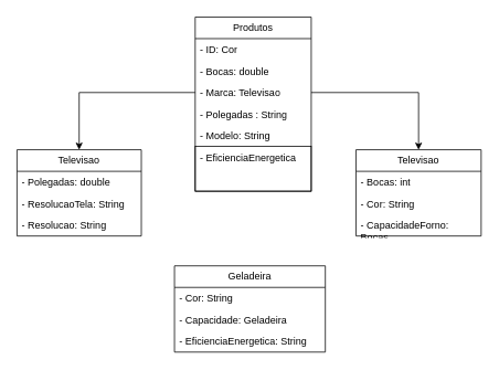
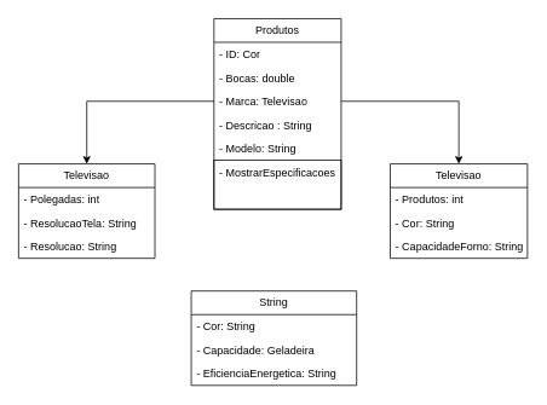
  <mxCell id="0" />
  <mxCell id="1" parent="0" />
  <mxCell id="2" value="Produtos" style="swimlane;fontStyle=0;childLayout=stackLayout;horizontal=1;startSize=26;fillColor=none;horizontalStack=0;resizeParent=1;resizeParentMax=0;resizeLast=0;collapsible=1;marginBottom=0;whiteSpace=wrap;html=1;" vertex="1" parent="1"><mxGeometry x="235" y="20" width="140" height="210" as="geometry" /></mxCell>
  <mxCell id="3" value="- ID: Cor" style="text;strokeColor=none;fillColor=none;align=left;verticalAlign=top;spacingLeft=4;spacingRight=4;overflow=hidden;rotatable=0;points=[[0,0.5],[1,0.5]];portConstraint=eastwest;whiteSpace=wrap;html=1;" vertex="1" parent="2"><mxGeometry y="26" width="140" height="26" as="geometry" /></mxCell>
  <mxCell id="4" value="- Bocas: double" style="text;strokeColor=none;fillColor=none;align=left;verticalAlign=top;spacingLeft=4;spacingRight=4;overflow=hidden;rotatable=0;points=[[0,0.5],[1,0.5]];portConstraint=eastwest;whiteSpace=wrap;html=1;" vertex="1" parent="2"><mxGeometry y="52" width="140" height="26" as="geometry" /></mxCell>
  <mxCell id="5" value="- Marca: Televisao" style="text;strokeColor=none;fillColor=none;align=left;verticalAlign=top;spacingLeft=4;spacingRight=4;overflow=hidden;rotatable=0;points=[[0,0.5],[1,0.5]];portConstraint=eastwest;whiteSpace=wrap;html=1;" vertex="1" parent="2"><mxGeometry y="78" width="140" height="26" as="geometry" /></mxCell>
- <mxCell id="6" value="- Polegadas : String" style="text;strokeColor=none;fillColor=none;align=left;verticalAlign=top;spacingLeft=4;spacingRight=4;overflow=hidden;rotatable=0;points=[[0,0.5],[1,0.5]];portConstraint=eastwest;whiteSpace=wrap;html=1;" vertex="1" parent="2"><mxGeometry y="104" width="140" height="26" as="geometry" /></mxCell>
+ <mxCell id="6" value="- Descricao : String" style="text;strokeColor=none;fillColor=none;align=left;verticalAlign=top;spacingLeft=4;spacingRight=4;overflow=hidden;rotatable=0;points=[[0,0.5],[1,0.5]];portConstraint=eastwest;whiteSpace=wrap;html=1;" vertex="1" parent="2"><mxGeometry y="104" width="140" height="26" as="geometry" /></mxCell>
  <mxCell id="7" value="- Modelo: String" style="text;strokeColor=none;fillColor=none;align=left;verticalAlign=top;spacingLeft=4;spacingRight=4;overflow=hidden;rotatable=0;points=[[0,0.5],[1,0.5]];portConstraint=eastwest;whiteSpace=wrap;html=1;" vertex="1" parent="2"><mxGeometry y="130" width="140" height="26" as="geometry" /></mxCell>
- <mxCell id="8" value="- EficienciaEnergetica" style="text;strokeColor=default;fillColor=none;align=left;verticalAlign=top;spacingLeft=4;spacingRight=4;overflow=hidden;rotatable=0;points=[[0,0.5],[1,0.5]];portConstraint=eastwest;whiteSpace=wrap;html=1;" vertex="1" parent="2"><mxGeometry y="156" width="140" height="54" as="geometry" /></mxCell>
+ <mxCell id="8" value="- MostrarEspecificacoes" style="text;strokeColor=default;fillColor=none;align=left;verticalAlign=top;spacingLeft=4;spacingRight=4;overflow=hidden;rotatable=0;points=[[0,0.5],[1,0.5]];portConstraint=eastwest;whiteSpace=wrap;html=1;" vertex="1" parent="2"><mxGeometry y="156" width="140" height="54" as="geometry" /></mxCell>
  <mxCell id="9" value="Televisao" style="swimlane;fontStyle=0;childLayout=stackLayout;horizontal=1;startSize=26;fillColor=none;horizontalStack=0;resizeParent=1;resizeParentMax=0;resizeLast=0;collapsible=1;marginBottom=0;whiteSpace=wrap;html=1;" vertex="1" parent="1"><mxGeometry x="20" y="180" width="150" height="104" as="geometry" /></mxCell>
- <mxCell id="10" value="- Polegadas: double" style="text;strokeColor=none;fillColor=none;align=left;verticalAlign=top;spacingLeft=4;spacingRight=4;overflow=hidden;rotatable=0;points=[[0,0.5],[1,0.5]];portConstraint=eastwest;whiteSpace=wrap;html=1;" vertex="1" parent="9"><mxGeometry y="26" width="150" height="26" as="geometry" /></mxCell>
+ <mxCell id="10" value="- Polegadas: int" style="text;strokeColor=none;fillColor=none;align=left;verticalAlign=top;spacingLeft=4;spacingRight=4;overflow=hidden;rotatable=0;points=[[0,0.5],[1,0.5]];portConstraint=eastwest;whiteSpace=wrap;html=1;" vertex="1" parent="9"><mxGeometry y="26" width="150" height="26" as="geometry" /></mxCell>
  <mxCell id="11" value="- ResolucaoTela: String" style="text;strokeColor=none;fillColor=none;align=left;verticalAlign=top;spacingLeft=4;spacingRight=4;overflow=hidden;rotatable=0;points=[[0,0.5],[1,0.5]];portConstraint=eastwest;whiteSpace=wrap;html=1;" vertex="1" parent="9"><mxGeometry y="52" width="150" height="26" as="geometry" /></mxCell>
  <mxCell id="12" value="- Resolucao: String" style="text;strokeColor=none;fillColor=none;align=left;verticalAlign=top;spacingLeft=4;spacingRight=4;overflow=hidden;rotatable=0;points=[[0,0.5],[1,0.5]];portConstraint=eastwest;whiteSpace=wrap;html=1;" vertex="1" parent="9"><mxGeometry y="78" width="150" height="26" as="geometry" /></mxCell>
  <mxCell id="13" style="edgeStyle=orthogonalEdgeStyle;rounded=0;orthogonalLoop=1;jettySize=auto;html=1;entryX=0.5;entryY=0;entryDx=0;entryDy=0;" edge="1" parent="1" source="5" target="9"><mxGeometry relative="1" as="geometry" /></mxCell>
- <mxCell id="14" value="Geladeira" style="swimlane;fontStyle=0;childLayout=stackLayout;horizontal=1;startSize=26;fillColor=none;horizontalStack=0;resizeParent=1;resizeParentMax=0;resizeLast=0;collapsible=1;marginBottom=0;whiteSpace=wrap;html=1;" vertex="1" parent="1"><mxGeometry x="210" y="320" width="182" height="104" as="geometry" /></mxCell>
+ <mxCell id="14" value="String" style="swimlane;fontStyle=0;childLayout=stackLayout;horizontal=1;startSize=26;fillColor=none;horizontalStack=0;resizeParent=1;resizeParentMax=0;resizeLast=0;collapsible=1;marginBottom=0;whiteSpace=wrap;html=1;" vertex="1" parent="1"><mxGeometry x="210" y="320" width="182" height="104" as="geometry" /></mxCell>
  <mxCell id="15" value="- Cor: String" style="text;strokeColor=none;fillColor=none;align=left;verticalAlign=top;spacingLeft=4;spacingRight=4;overflow=hidden;rotatable=0;points=[[0,0.5],[1,0.5]];portConstraint=eastwest;whiteSpace=wrap;html=1;" vertex="1" parent="14"><mxGeometry y="26" width="182" height="26" as="geometry" /></mxCell>
  <mxCell id="16" value="- Capacidade: Geladeira&lt;div&gt;&lt;br&gt;&lt;/div&gt;" style="text;strokeColor=none;fillColor=none;align=left;verticalAlign=top;spacingLeft=4;spacingRight=4;overflow=hidden;rotatable=0;points=[[0,0.5],[1,0.5]];portConstraint=eastwest;whiteSpace=wrap;html=1;" vertex="1" parent="14"><mxGeometry y="52" width="182" height="26" as="geometry" /></mxCell>
  <mxCell id="17" value="- EficienciaEnergetica: String" style="text;strokeColor=none;fillColor=none;align=left;verticalAlign=top;spacingLeft=4;spacingRight=4;overflow=hidden;rotatable=0;points=[[0,0.5],[1,0.5]];portConstraint=eastwest;whiteSpace=wrap;html=1;" vertex="1" parent="14"><mxGeometry y="78" width="182" height="26" as="geometry" /></mxCell>
  <mxCell id="18" value="Televisao" style="swimlane;fontStyle=0;childLayout=stackLayout;horizontal=1;startSize=26;fillColor=none;horizontalStack=0;resizeParent=1;resizeParentMax=0;resizeLast=0;collapsible=1;marginBottom=0;whiteSpace=wrap;html=1;" vertex="1" parent="1"><mxGeometry x="429" y="180" width="151" height="104" as="geometry" /></mxCell>
- <mxCell id="19" value="- Bocas: int" style="text;strokeColor=none;fillColor=none;align=left;verticalAlign=top;spacingLeft=4;spacingRight=4;overflow=hidden;rotatable=0;points=[[0,0.5],[1,0.5]];portConstraint=eastwest;whiteSpace=wrap;html=1;" vertex="1" parent="18"><mxGeometry y="26" width="151" height="26" as="geometry" /></mxCell>
+ <mxCell id="19" value="- Produtos: int" style="text;strokeColor=none;fillColor=none;align=left;verticalAlign=top;spacingLeft=4;spacingRight=4;overflow=hidden;rotatable=0;points=[[0,0.5],[1,0.5]];portConstraint=eastwest;whiteSpace=wrap;html=1;" vertex="1" parent="18"><mxGeometry y="26" width="151" height="26" as="geometry" /></mxCell>
  <mxCell id="20" value="- Cor: String" style="text;strokeColor=none;fillColor=none;align=left;verticalAlign=top;spacingLeft=4;spacingRight=4;overflow=hidden;rotatable=0;points=[[0,0.5],[1,0.5]];portConstraint=eastwest;whiteSpace=wrap;html=1;" vertex="1" parent="18"><mxGeometry y="52" width="151" height="26" as="geometry" /></mxCell>
- <mxCell id="21" value="- CapacidadeForno: Bocas" style="text;strokeColor=none;fillColor=none;align=left;verticalAlign=top;spacingLeft=4;spacingRight=4;overflow=hidden;rotatable=0;points=[[0,0.5],[1,0.5]];portConstraint=eastwest;whiteSpace=wrap;html=1;" vertex="1" parent="18"><mxGeometry y="78" width="151" height="26" as="geometry" /></mxCell>
+ <mxCell id="21" value="- CapacidadeForno: String" style="text;strokeColor=none;fillColor=none;align=left;verticalAlign=top;spacingLeft=4;spacingRight=4;overflow=hidden;rotatable=0;points=[[0,0.5],[1,0.5]];portConstraint=eastwest;whiteSpace=wrap;html=1;" vertex="1" parent="18"><mxGeometry y="78" width="151" height="26" as="geometry" /></mxCell>
  <mxCell id="22" style="edgeStyle=orthogonalEdgeStyle;rounded=0;orthogonalLoop=1;jettySize=auto;html=1;entryX=0.5;entryY=0;entryDx=0;entryDy=0;" edge="1" parent="1" source="5" target="18"><mxGeometry relative="1" as="geometry" /></mxCell>
